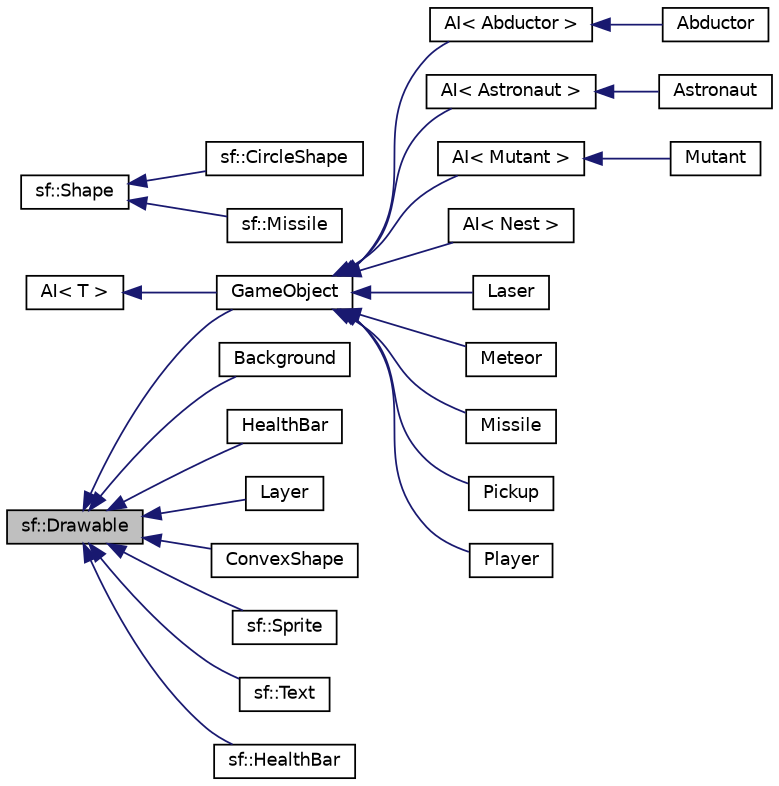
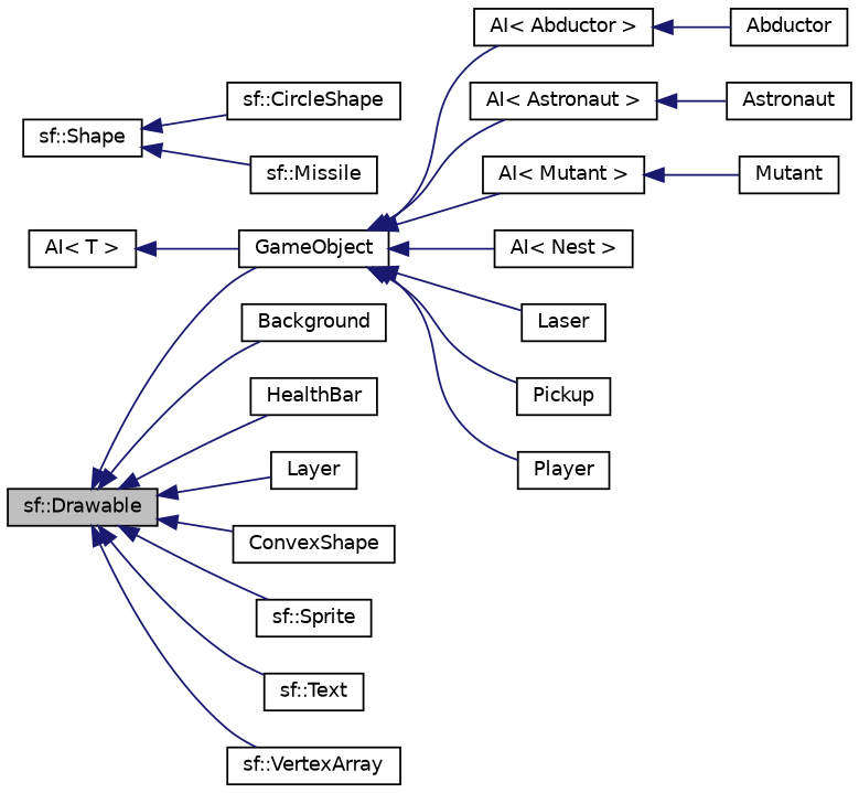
  digraph {
    rankdir=LR
    node [color=black fillcolor=white fontname=Helvetica fontsize=10 shape=record style=filled]
    edge [color=midnightblue dir=back fontname=Helvetica fontsize=10 labelfontname=Helvetica labelfontsize=10 style=solid]
    n1 [fillcolor=grey75 fontcolor=black height=0.2 label="sf::Drawable" width=0.4]
    n2 [height=0.2 label=Background width=0.4]
    n3 [height=0.2 label=GameObject width=0.4]
    n4 [height=0.2 label=HealthBar width=0.4]
    n5 [height=0.2 label=Layer width=0.4]
    n6 [height=0.2 label=ConvexShape width=0.4]
    n7 [height=0.2 label="sf::Sprite" width=0.4]
    n8 [height=0.2 label="sf::Text" width=0.4]
-   n9 [height=0.2 label="sf::HealthBar" width=0.4]
+   n9 [height=0.2 label="sf::VertexArray" width=0.4]
    n10 [height=0.2 label="AI\< Abductor \>" width=0.4]
    n11 [height=0.2 label="AI\< Astronaut \>" width=0.4]
    n12 [height=0.2 label="AI\< Mutant \>" width=0.4]
    n13 [height=0.2 label="AI\< Nest \>" width=0.4]
    n14 [height=0.2 label=Laser width=0.4]
-   n15 [height=0.2 label=Meteor width=0.4]
-   n16 [height=0.2 label=Missile width=0.4]
    n17 [height=0.2 label=Pickup width=0.4]
    n18 [height=0.2 label=Player width=0.4]
    n19 [height=0.2 label="sf::Shape" width=0.4]
    n20 [height=0.2 label="sf::CircleShape" width=0.4]
    n21 [height=0.2 label="sf::Missile" width=0.4]
    n22 [height=0.2 label="AI\< T \>" width=0.4]
    n23 [height=0.2 label=Abductor width=0.4]
    n24 [height=0.2 label=Astronaut width=0.4]
    n25 [height=0.2 label=Mutant width=0.4]
    n1 -> n2
    n1 -> n3
    n1 -> n4
    n1 -> n5
    n1 -> n6
    n1 -> n7
    n1 -> n8
    n1 -> n9
    n3 -> n10
    n3 -> n11
    n3 -> n12
    n3 -> n13
    n3 -> n14
-   n3 -> n15
-   n3 -> n16
    n3 -> n17
    n3 -> n18
    n10 -> n23
    n11 -> n24
    n12 -> n25
    n19 -> n20
    n19 -> n21
    n22 -> n3
  }
